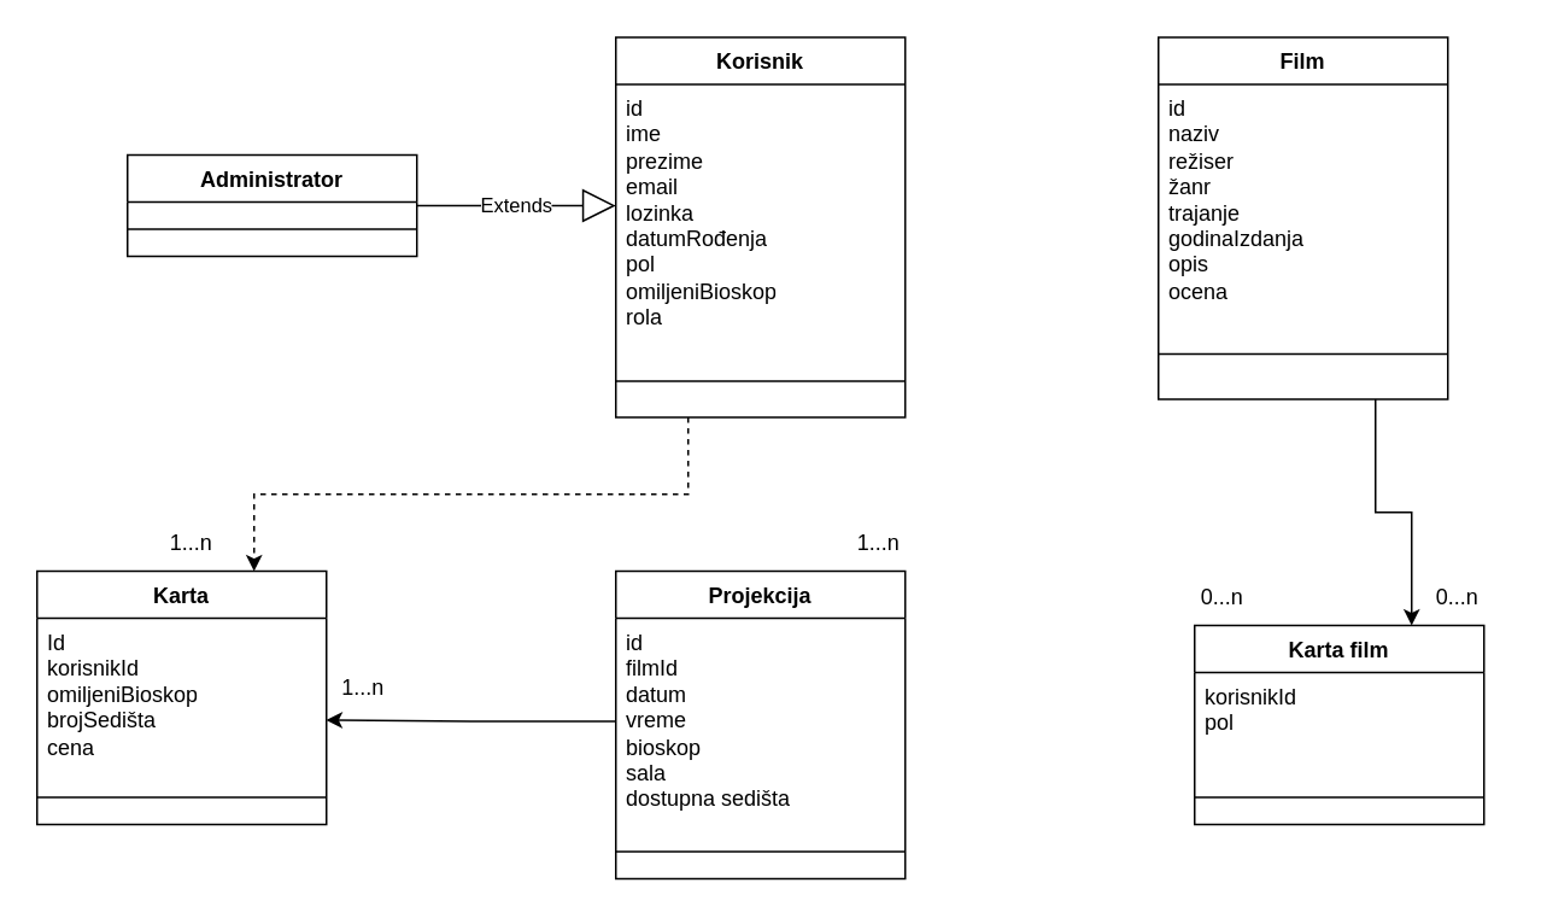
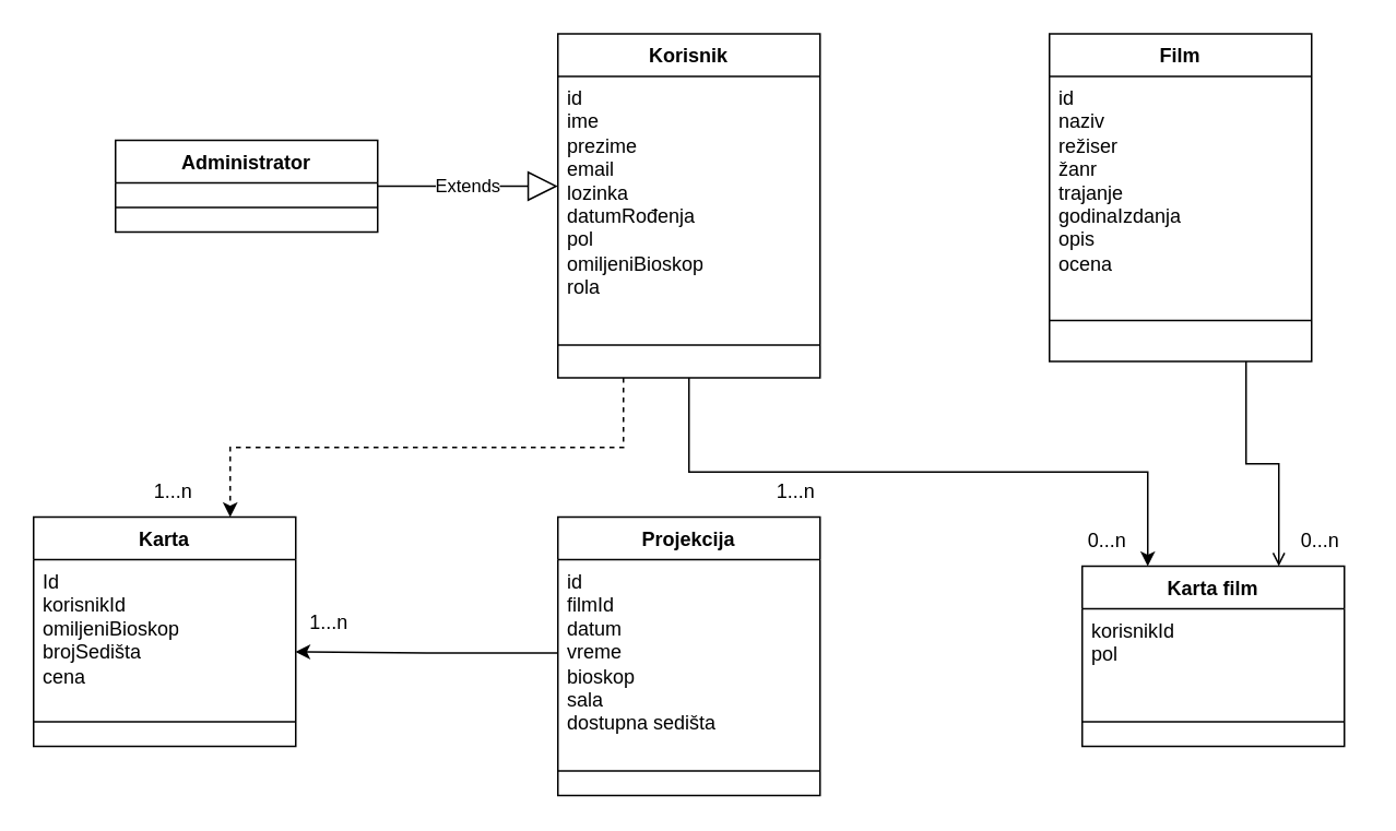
  <mxCell id="0" />
  <mxCell id="1" parent="0" />
  <mxCell id="2" style="edgeStyle=orthogonalEdgeStyle;rounded=0;orthogonalLoop=1;jettySize=auto;html=1;exitX=0.25;exitY=1;exitDx=0;exitDy=0;entryX=0.75;entryY=0;entryDx=0;entryDy=0;dashed=1;" parent="1" source="4" target="14" edge="1"><mxGeometry relative="1" as="geometry" /></mxCell>
+ <mxCell id="3" style="edgeStyle=orthogonalEdgeStyle;rounded=0;orthogonalLoop=1;jettySize=auto;html=1;exitX=0.5;exitY=1;exitDx=0;exitDy=0;entryX=0.25;entryY=0;entryDx=0;entryDy=0;" parent="1" source="4" target="17" edge="1"><mxGeometry relative="1" as="geometry" /></mxCell>
  <mxCell id="4" value="Korisnik" style="swimlane;fontStyle=1;align=center;verticalAlign=top;childLayout=stackLayout;horizontal=1;startSize=26;horizontalStack=0;resizeParent=1;resizeParentMax=0;resizeLast=0;collapsible=1;marginBottom=0;whiteSpace=wrap;html=1;" parent="1" vertex="1"><mxGeometry x="340" y="20" width="160" height="210" as="geometry" /></mxCell>
  <mxCell id="5" value="id&lt;div&gt;ime&lt;br&gt;&lt;div&gt;&lt;div&gt;prezime&lt;/div&gt;&lt;div&gt;email&lt;/div&gt;&lt;div&gt;lozinka&lt;/div&gt;&lt;div&gt;datumRođenja&lt;/div&gt;&lt;div&gt;pol&lt;/div&gt;&lt;div&gt;omiljeniBioskop&lt;/div&gt;&lt;div&gt;rola&lt;/div&gt;&lt;div&gt;&lt;br&gt;&lt;/div&gt;&lt;div&gt;&lt;br&gt;&lt;/div&gt;&lt;/div&gt;&lt;/div&gt;" style="text;strokeColor=none;fillColor=none;align=left;verticalAlign=top;spacingLeft=4;spacingRight=4;overflow=hidden;rotatable=0;points=[[0,0.5],[1,0.5]];portConstraint=eastwest;whiteSpace=wrap;html=1;" parent="4" vertex="1"><mxGeometry y="26" width="160" height="144" as="geometry" /></mxCell>
  <mxCell id="6" value="" style="line;strokeWidth=1;fillColor=none;align=left;verticalAlign=middle;spacingTop=-1;spacingLeft=3;spacingRight=3;rotatable=0;labelPosition=right;points=[];portConstraint=eastwest;strokeColor=inherit;" parent="4" vertex="1"><mxGeometry y="170" width="160" height="40" as="geometry" /></mxCell>
- <mxCell id="7" style="edgeStyle=orthogonalEdgeStyle;rounded=0;orthogonalLoop=1;jettySize=auto;html=1;exitX=0.75;exitY=1;exitDx=0;exitDy=0;entryX=0.75;entryY=0;entryDx=0;entryDy=0;" edge="1" parent="1" source="8" target="17"><mxGeometry relative="1" as="geometry" /></mxCell>
+ <mxCell id="7" style="edgeStyle=orthogonalEdgeStyle;rounded=0;orthogonalLoop=1;jettySize=auto;html=1;exitX=0.75;exitY=1;exitDx=0;exitDy=0;entryX=0.75;entryY=0;entryDx=0;entryDy=0;endArrow=open;" edge="1" parent="1" source="8" target="17"><mxGeometry relative="1" as="geometry" /></mxCell>
  <mxCell id="8" value="Film" style="swimlane;fontStyle=1;align=center;verticalAlign=top;childLayout=stackLayout;horizontal=1;startSize=26;horizontalStack=0;resizeParent=1;resizeParentMax=0;resizeLast=0;collapsible=1;marginBottom=0;whiteSpace=wrap;html=1;" parent="1" vertex="1"><mxGeometry x="640" y="20" width="160" height="200" as="geometry" /></mxCell>
  <mxCell id="9" value="id&lt;div&gt;naziv&lt;br&gt;&lt;div&gt;&lt;div&gt;režiser&lt;/div&gt;&lt;div&gt;žanr&lt;/div&gt;&lt;div&gt;trajanje&lt;/div&gt;&lt;div&gt;godinaIzdanja&lt;/div&gt;&lt;div&gt;opis&lt;/div&gt;&lt;div&gt;ocena&lt;/div&gt;&lt;div&gt;&lt;br&gt;&lt;/div&gt;&lt;div&gt;&lt;br&gt;&lt;/div&gt;&lt;/div&gt;&lt;/div&gt;" style="text;strokeColor=none;fillColor=none;align=left;verticalAlign=top;spacingLeft=4;spacingRight=4;overflow=hidden;rotatable=0;points=[[0,0.5],[1,0.5]];portConstraint=eastwest;whiteSpace=wrap;html=1;" parent="8" vertex="1"><mxGeometry y="26" width="160" height="124" as="geometry" /></mxCell>
  <mxCell id="10" value="" style="line;strokeWidth=1;fillColor=none;align=left;verticalAlign=middle;spacingTop=-1;spacingLeft=3;spacingRight=3;rotatable=0;labelPosition=right;points=[];portConstraint=eastwest;strokeColor=inherit;" parent="8" vertex="1"><mxGeometry y="150" width="160" height="50" as="geometry" /></mxCell>
  <mxCell id="11" value="Projekcija" style="swimlane;fontStyle=1;align=center;verticalAlign=top;childLayout=stackLayout;horizontal=1;startSize=26;horizontalStack=0;resizeParent=1;resizeParentMax=0;resizeLast=0;collapsible=1;marginBottom=0;whiteSpace=wrap;html=1;" parent="1" vertex="1"><mxGeometry x="340" y="315" width="160" height="170" as="geometry" /></mxCell>
  <mxCell id="12" value="&lt;div&gt;&lt;div&gt;&lt;div&gt;id&lt;/div&gt;&lt;/div&gt;&lt;/div&gt;&lt;div&gt;filmId&lt;/div&gt;&lt;div&gt;datum&lt;/div&gt;&lt;div&gt;vreme&lt;/div&gt;&lt;div&gt;bioskop&lt;/div&gt;&lt;div&gt;sala&lt;/div&gt;&lt;div&gt;dostupna sedišta&lt;/div&gt;&lt;div&gt;&lt;br&gt;&lt;/div&gt;" style="text;strokeColor=none;fillColor=none;align=left;verticalAlign=top;spacingLeft=4;spacingRight=4;overflow=hidden;rotatable=0;points=[[0,0.5],[1,0.5]];portConstraint=eastwest;whiteSpace=wrap;html=1;" parent="11" vertex="1"><mxGeometry y="26" width="160" height="114" as="geometry" /></mxCell>
  <mxCell id="13" value="" style="line;strokeWidth=1;fillColor=none;align=left;verticalAlign=middle;spacingTop=-1;spacingLeft=3;spacingRight=3;rotatable=0;labelPosition=right;points=[];portConstraint=eastwest;strokeColor=inherit;" parent="11" vertex="1"><mxGeometry y="140" width="160" height="30" as="geometry" /></mxCell>
  <mxCell id="14" value="Karta" style="swimlane;fontStyle=1;align=center;verticalAlign=top;childLayout=stackLayout;horizontal=1;startSize=26;horizontalStack=0;resizeParent=1;resizeParentMax=0;resizeLast=0;collapsible=1;marginBottom=0;whiteSpace=wrap;html=1;" parent="1" vertex="1"><mxGeometry x="20" y="315" width="160" height="140" as="geometry" /></mxCell>
  <mxCell id="15" value="&lt;div&gt;&lt;div&gt;&lt;div&gt;Id&lt;/div&gt;&lt;/div&gt;&lt;/div&gt;&lt;div&gt;korisnikId&lt;/div&gt;&lt;div&gt;omiljeniBioskop&lt;/div&gt;&lt;div&gt;brojSedišta&lt;/div&gt;&lt;div&gt;cena&lt;/div&gt;" style="text;strokeColor=none;fillColor=none;align=left;verticalAlign=top;spacingLeft=4;spacingRight=4;overflow=hidden;rotatable=0;points=[[0,0.5],[1,0.5]];portConstraint=eastwest;whiteSpace=wrap;html=1;" parent="14" vertex="1"><mxGeometry y="26" width="160" height="84" as="geometry" /></mxCell>
  <mxCell id="16" value="" style="line;strokeWidth=1;fillColor=none;align=left;verticalAlign=middle;spacingTop=-1;spacingLeft=3;spacingRight=3;rotatable=0;labelPosition=right;points=[];portConstraint=eastwest;strokeColor=inherit;" parent="14" vertex="1"><mxGeometry y="110" width="160" height="30" as="geometry" /></mxCell>
  <mxCell id="17" value="Karta film" style="swimlane;fontStyle=1;align=center;verticalAlign=top;childLayout=stackLayout;horizontal=1;startSize=26;horizontalStack=0;resizeParent=1;resizeParentMax=0;resizeLast=0;collapsible=1;marginBottom=0;whiteSpace=wrap;html=1;" parent="1" vertex="1"><mxGeometry x="660" y="345" width="160" height="110" as="geometry" /></mxCell>
  <mxCell id="18" value="&lt;div&gt;korisnikId&lt;/div&gt;&lt;div&gt;pol&lt;/div&gt;" style="text;strokeColor=none;fillColor=none;align=left;verticalAlign=top;spacingLeft=4;spacingRight=4;overflow=hidden;rotatable=0;points=[[0,0.5],[1,0.5]];portConstraint=eastwest;whiteSpace=wrap;html=1;" parent="17" vertex="1"><mxGeometry y="26" width="160" height="54" as="geometry" /></mxCell>
  <mxCell id="19" value="" style="line;strokeWidth=1;fillColor=none;align=left;verticalAlign=middle;spacingTop=-1;spacingLeft=3;spacingRight=3;rotatable=0;labelPosition=right;points=[];portConstraint=eastwest;strokeColor=inherit;" parent="17" vertex="1"><mxGeometry y="80" width="160" height="30" as="geometry" /></mxCell>
  <mxCell id="20" value="Administrator" style="swimlane;fontStyle=1;align=center;verticalAlign=top;childLayout=stackLayout;horizontal=1;startSize=26;horizontalStack=0;resizeParent=1;resizeParentMax=0;resizeLast=0;collapsible=1;marginBottom=0;whiteSpace=wrap;html=1;" parent="1" vertex="1"><mxGeometry x="70" y="85" width="160" height="56" as="geometry" /></mxCell>
  <mxCell id="21" value="" style="line;strokeWidth=1;fillColor=none;align=left;verticalAlign=middle;spacingTop=-1;spacingLeft=3;spacingRight=3;rotatable=0;labelPosition=right;points=[];portConstraint=eastwest;strokeColor=inherit;" parent="20" vertex="1"><mxGeometry y="26" width="160" height="30" as="geometry" /></mxCell>
  <mxCell id="22" value="1...n" style="text;html=1;align=center;verticalAlign=middle;resizable=0;points=[];autosize=1;strokeColor=none;fillColor=none;" parent="1" vertex="1"><mxGeometry x="80" y="285" width="50" height="30" as="geometry" /></mxCell>
  <mxCell id="23" value="1...n" style="text;html=1;align=center;verticalAlign=middle;resizable=0;points=[];autosize=1;strokeColor=none;fillColor=none;" parent="1" vertex="1"><mxGeometry x="460" y="285" width="50" height="30" as="geometry" /></mxCell>
  <mxCell id="24" value="1...n" style="text;html=1;align=center;verticalAlign=middle;resizable=0;points=[];autosize=1;strokeColor=none;fillColor=none;" parent="1" vertex="1"><mxGeometry x="175" y="365" width="50" height="30" as="geometry" /></mxCell>
  <mxCell id="25" style="edgeStyle=orthogonalEdgeStyle;rounded=0;orthogonalLoop=1;jettySize=auto;html=1;exitX=0;exitY=0.5;exitDx=0;exitDy=0;entryX=0.999;entryY=0.67;entryDx=0;entryDy=0;entryPerimeter=0;" parent="1" source="12" target="15" edge="1"><mxGeometry relative="1" as="geometry" /></mxCell>
  <mxCell id="26" value="0...n" style="text;html=1;align=center;verticalAlign=middle;resizable=0;points=[];autosize=1;strokeColor=none;fillColor=none;" parent="1" vertex="1"><mxGeometry x="650" y="315" width="50" height="30" as="geometry" /></mxCell>
  <mxCell id="27" value="Extends" style="endArrow=block;endSize=16;endFill=0;html=1;rounded=0;exitX=1;exitY=0.5;exitDx=0;exitDy=0;" parent="1" source="20" edge="1"><mxGeometry width="160" relative="1" as="geometry"><mxPoint x="240" y="185" as="sourcePoint" /><mxPoint x="340" y="113" as="targetPoint" /></mxGeometry></mxCell>
  <mxCell id="28" value="0...n" style="text;html=1;align=center;verticalAlign=middle;resizable=0;points=[];autosize=1;strokeColor=none;fillColor=none;" vertex="1" parent="1"><mxGeometry x="780" y="315" width="50" height="30" as="geometry" /></mxCell>
